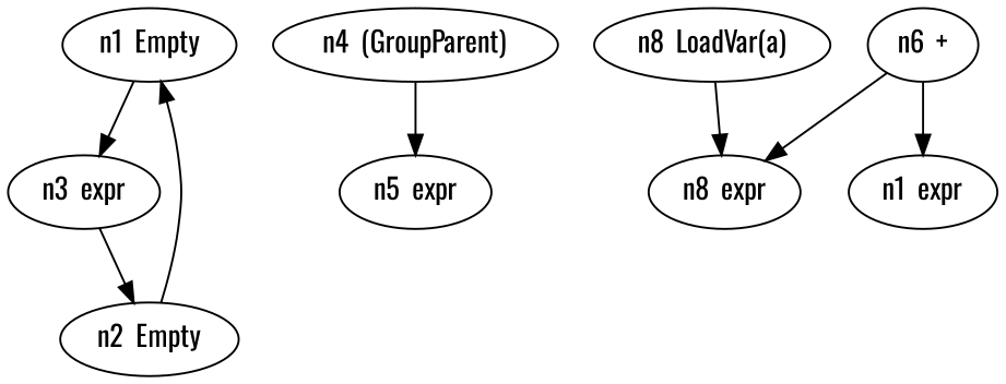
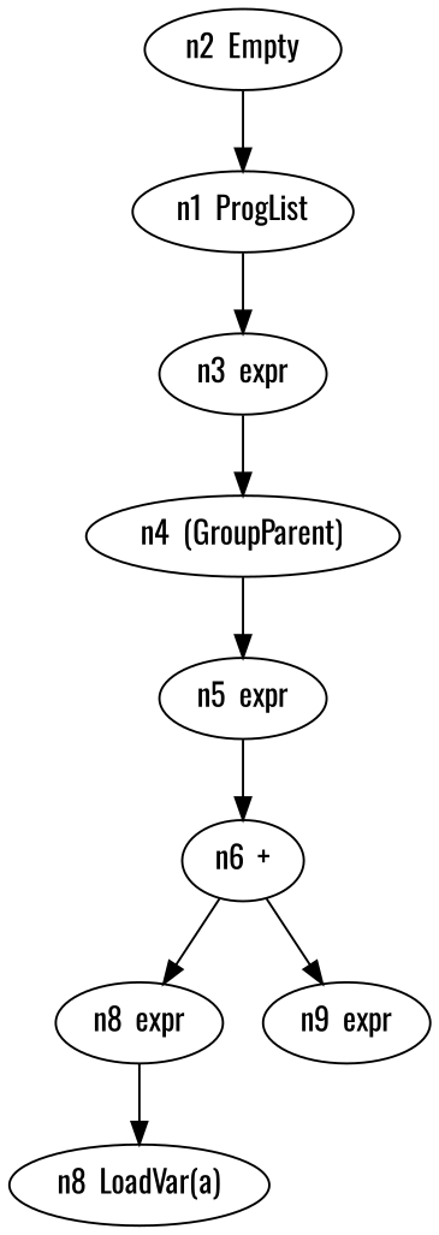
  digraph {
    fontname=Oswald
    node [fontname=Oswald]
    edge [fontname=Oswald]
-   n1 [label="n1  Empty"]
+   n1 [label="n1  ProgList"]
    n2 [label="n3  expr"]
    n3 [label="n2  Empty"]
    n4 [label="n4  (GroupParent)"]
    n5 [label="n6  +"]
    n6 [label="n8  expr"]
-   n7 [label="n1  expr"]
+   n7 [label="n9  expr"]
    n8 [label="n8  LoadVar(a)"]
    n9 [label="n5  expr"]
    n1 -> n2
-   n2 -> n3
+   n2 -> n4
    n3 -> n1
    n4 -> n9
    n5 -> n6
    n5 -> n7
-   n8 -> n6
+   n6 -> n8
+   n9 -> n5
  }
